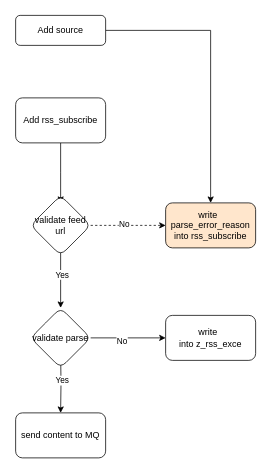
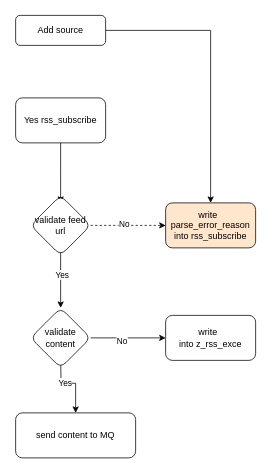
  <mxCell id="0" />
  <mxCell id="1" parent="0" />
  <mxCell id="2" value="" style="edgeStyle=orthogonalEdgeStyle;rounded=0;orthogonalLoop=1;jettySize=auto;html=1;" edge="1" parent="1" source="3" target="14"><mxGeometry relative="1" as="geometry" /></mxCell>
  <mxCell id="3" value="Add source" style="rounded=1;whiteSpace=wrap;html=1;fontSize=12;glass=0;strokeWidth=1;shadow=0;" parent="1" vertex="1"><mxGeometry x="20" y="20" width="120" height="40" as="geometry" /></mxCell>
  <mxCell id="4" value="" style="edgeStyle=orthogonalEdgeStyle;rounded=0;orthogonalLoop=1;jettySize=auto;html=1;" edge="1" parent="1" source="5"><mxGeometry relative="1" as="geometry"><mxPoint x="80" y="270" as="targetPoint" /></mxGeometry></mxCell>
- <mxCell id="5" value="Add rss_subscribe" style="whiteSpace=wrap;html=1;rounded=1;glass=0;strokeWidth=1;shadow=0;" vertex="1" parent="1"><mxGeometry x="20" y="130" width="120" height="60" as="geometry" /></mxCell>
+ <mxCell id="5" value="Yes rss_subscribe" style="whiteSpace=wrap;html=1;rounded=1;glass=0;strokeWidth=1;shadow=0;" vertex="1" parent="1"><mxGeometry x="20" y="130" width="120" height="60" as="geometry" /></mxCell>
  <mxCell id="6" value="" style="edgeStyle=orthogonalEdgeStyle;rounded=0;orthogonalLoop=1;jettySize=auto;html=1;" edge="1" parent="1"><mxGeometry relative="1" as="geometry"><mxPoint x="80" y="330" as="sourcePoint" /><mxPoint x="80" y="410" as="targetPoint" /></mxGeometry></mxCell>
  <mxCell id="7" value="Yes" style="edgeLabel;html=1;align=center;verticalAlign=middle;resizable=0;points=[];" vertex="1" connectable="0" parent="6"><mxGeometry x="-0.13" y="1" relative="1" as="geometry"><mxPoint as="offset" /></mxGeometry></mxCell>
  <mxCell id="8" value="" style="edgeStyle=orthogonalEdgeStyle;rounded=0;orthogonalLoop=1;jettySize=auto;html=1;" edge="1" parent="1" target="10"><mxGeometry relative="1" as="geometry"><mxPoint x="80" y="470" as="sourcePoint" /></mxGeometry></mxCell>
  <mxCell id="9" value="Yes" style="edgeLabel;html=1;align=center;verticalAlign=middle;resizable=0;points=[];" vertex="1" connectable="0" parent="8"><mxGeometry x="-0.081" y="1" relative="1" as="geometry"><mxPoint as="offset" /></mxGeometry></mxCell>
- <mxCell id="10" value="send content to MQ" style="whiteSpace=wrap;html=1;rounded=1;glass=0;strokeWidth=1;shadow=0;" vertex="1" parent="1"><mxGeometry x="20" y="550" width="120" height="60" as="geometry" /></mxCell>
+ <mxCell id="10" value="send content to MQ" style="whiteSpace=wrap;html=1;rounded=1;glass=0;strokeWidth=1;shadow=0;" vertex="1" parent="1"><mxGeometry x="20" y="550" width="160" height="60" as="geometry" /></mxCell>
  <mxCell id="11" value="" style="edgeStyle=orthogonalEdgeStyle;rounded=0;orthogonalLoop=1;jettySize=auto;html=1;dashed=1;" edge="1" parent="1" source="13" target="14"><mxGeometry relative="1" as="geometry" /></mxCell>
  <mxCell id="12" value="No" style="edgeLabel;html=1;align=center;verticalAlign=middle;resizable=0;points=[];" vertex="1" connectable="0" parent="11"><mxGeometry x="-0.12" y="3" relative="1" as="geometry"><mxPoint as="offset" /></mxGeometry></mxCell>
  <mxCell id="13" value="validate feed url" style="rhombus;whiteSpace=wrap;html=1;rounded=1;glass=0;strokeWidth=1;shadow=0;" vertex="1" parent="1"><mxGeometry x="40" y="260" width="80" height="80" as="geometry" /></mxCell>
  <mxCell id="14" value="write&amp;nbsp;&amp;nbsp;&lt;br&gt;parse_error_reason into rss_subscribe" style="whiteSpace=wrap;html=1;rounded=1;glass=0;strokeWidth=1;shadow=0;fillColor=#ffe6cc;" vertex="1" parent="1"><mxGeometry x="220" y="270" width="120" height="60" as="geometry" /></mxCell>
  <mxCell id="15" value="" style="edgeStyle=orthogonalEdgeStyle;rounded=0;orthogonalLoop=1;jettySize=auto;html=1;" edge="1" parent="1" source="17" target="18"><mxGeometry relative="1" as="geometry" /></mxCell>
  <mxCell id="16" value="No" style="edgeLabel;html=1;align=center;verticalAlign=middle;resizable=0;points=[];" vertex="1" connectable="0" parent="15"><mxGeometry x="-0.18" y="-3" relative="1" as="geometry"><mxPoint as="offset" /></mxGeometry></mxCell>
- <mxCell id="17" value="validate parse" style="rhombus;whiteSpace=wrap;html=1;rounded=1;glass=0;strokeWidth=1;shadow=0;" vertex="1" parent="1"><mxGeometry x="40" y="410" width="80" height="80" as="geometry" /></mxCell>
+ <mxCell id="17" value="validate content" style="rhombus;whiteSpace=wrap;html=1;rounded=1;glass=0;strokeWidth=1;shadow=0;" vertex="1" parent="1"><mxGeometry x="40" y="410" width="80" height="80" as="geometry" /></mxCell>
  <mxCell id="18" value="write&amp;nbsp;&amp;nbsp;&lt;br style=&quot;border-color: var(--border-color);&quot;&gt;into z_rss_exce" style="whiteSpace=wrap;html=1;rounded=1;glass=0;strokeWidth=1;shadow=0;" vertex="1" parent="1"><mxGeometry x="220" y="420" width="120" height="60" as="geometry" /></mxCell>
